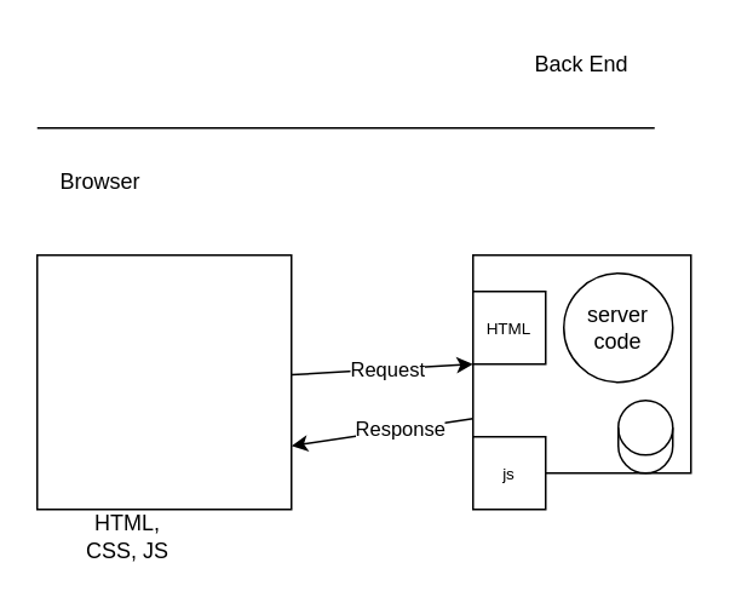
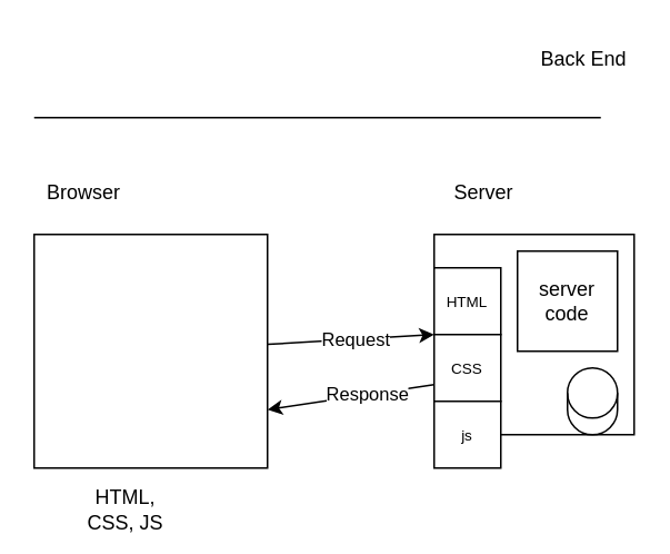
  <mxCell id="0" />
  <mxCell id="1" parent="0" />
  <mxCell id="2" value="" style="endArrow=none;html=1;" edge="1" parent="1"><mxGeometry width="50" height="50" relative="1" as="geometry"><mxPoint x="20" y="70" as="sourcePoint" /><mxPoint x="360" y="70" as="targetPoint" /></mxGeometry></mxCell>
- <mxCell id="3" value="Back End" style="text;html=1;strokeColor=none;fillColor=none;align=center;verticalAlign=middle;whiteSpace=wrap;rounded=0;" vertex="1" parent="1"><mxGeometry x="290" y="20" width="60" height="30" as="geometry" /></mxCell>
+ <mxCell id="3" value="Back End" style="text;html=1;strokeColor=none;fillColor=none;align=center;verticalAlign=middle;whiteSpace=wrap;rounded=0;" vertex="1" parent="1"><mxGeometry x="320" y="20" width="60" height="30" as="geometry" /></mxCell>
  <mxCell id="4" style="edgeStyle=none;html=1;entryX=0;entryY=0.5;entryDx=0;entryDy=0;" edge="1" parent="1" source="6" target="10"><mxGeometry relative="1" as="geometry" /></mxCell>
  <mxCell id="5" value="Request" style="edgeLabel;html=1;align=center;verticalAlign=middle;resizable=0;points=[];" vertex="1" connectable="0" parent="4"><mxGeometry x="0.053" relative="1" as="geometry"><mxPoint as="offset" /></mxGeometry></mxCell>
  <mxCell id="6" value="" style="whiteSpace=wrap;html=1;aspect=fixed;" vertex="1" parent="1"><mxGeometry x="20" y="140" width="140" height="140" as="geometry" /></mxCell>
- <mxCell id="7" value="Browser" style="text;html=1;strokeColor=none;fillColor=none;align=center;verticalAlign=middle;whiteSpace=wrap;rounded=0;" vertex="1" parent="1"><mxGeometry x="25" y="85" width="60" height="30" as="geometry" /></mxCell>
+ <mxCell id="7" value="Browser" style="text;html=1;strokeColor=none;fillColor=none;align=center;verticalAlign=middle;whiteSpace=wrap;rounded=0;" vertex="1" parent="1"><mxGeometry x="20" y="100" width="60" height="30" as="geometry" /></mxCell>
  <mxCell id="8" style="edgeStyle=none;html=1;exitX=0;exitY=0.75;exitDx=0;exitDy=0;entryX=1;entryY=0.75;entryDx=0;entryDy=0;" edge="1" parent="1" source="10" target="6"><mxGeometry relative="1" as="geometry" /></mxCell>
  <mxCell id="9" value="Response" style="edgeLabel;html=1;align=center;verticalAlign=middle;resizable=0;points=[];" vertex="1" connectable="0" parent="8"><mxGeometry x="-0.186" y="-1" relative="1" as="geometry"><mxPoint as="offset" /></mxGeometry></mxCell>
  <mxCell id="10" value="" style="whiteSpace=wrap;html=1;aspect=fixed;" vertex="1" parent="1"><mxGeometry x="260" y="140" width="120" height="120" as="geometry" /></mxCell>
- <mxCell id="12" value="server code" style="ellipse;whiteSpace=wrap;html=1;aspect=fixed;" vertex="1" parent="1"><mxGeometry x="310" y="150" width="60" height="60" as="geometry" /></mxCell>
+ <mxCell id="11" value="Server" style="text;html=1;strokeColor=none;fillColor=none;align=center;verticalAlign=middle;whiteSpace=wrap;rounded=0;" vertex="1" parent="1"><mxGeometry x="260" y="100" width="60" height="30" as="geometry" /></mxCell>
+ <mxCell id="12" value="server code" style="whiteSpace=wrap;html=1;aspect=fixed;" vertex="1" parent="1"><mxGeometry x="310" y="150" width="60" height="60" as="geometry" /></mxCell>
  <mxCell id="13" value="" style="shape=cylinder3;whiteSpace=wrap;html=1;boundedLbl=1;backgroundOutline=1;size=15;" vertex="1" parent="1"><mxGeometry x="340" y="220" width="30" height="40" as="geometry" /></mxCell>
- <mxCell id="14" value="HTML, CSS, JS" style="text;html=1;strokeColor=none;fillColor=none;align=center;verticalAlign=middle;whiteSpace=wrap;rounded=0;" vertex="1" parent="1"><mxGeometry x="40" y="280" width="60" height="30" as="geometry" /></mxCell>
+ <mxCell id="14" value="HTML, CSS, JS" style="text;html=1;strokeColor=none;fillColor=none;align=center;verticalAlign=middle;whiteSpace=wrap;rounded=0;" vertex="1" parent="1"><mxGeometry x="45" y="290" width="60" height="30" as="geometry" /></mxCell>
  <mxCell id="15" value="&lt;font style=&quot;font-size: 9px&quot;&gt;HTML&lt;/font&gt;" style="whiteSpace=wrap;html=1;aspect=fixed;" vertex="1" parent="1"><mxGeometry x="260" y="160" width="40" height="40" as="geometry" /></mxCell>
+ <mxCell id="16" value="&lt;font style=&quot;font-size: 9px&quot;&gt;CSS&lt;/font&gt;" style="whiteSpace=wrap;html=1;aspect=fixed;" vertex="1" parent="1"><mxGeometry x="260" y="200" width="40" height="40" as="geometry" /></mxCell>
  <mxCell id="17" value="&lt;font style=&quot;font-size: 9px&quot;&gt;js&lt;/font&gt;" style="whiteSpace=wrap;html=1;aspect=fixed;" vertex="1" parent="1"><mxGeometry x="260" y="240" width="40" height="40" as="geometry" /></mxCell>
